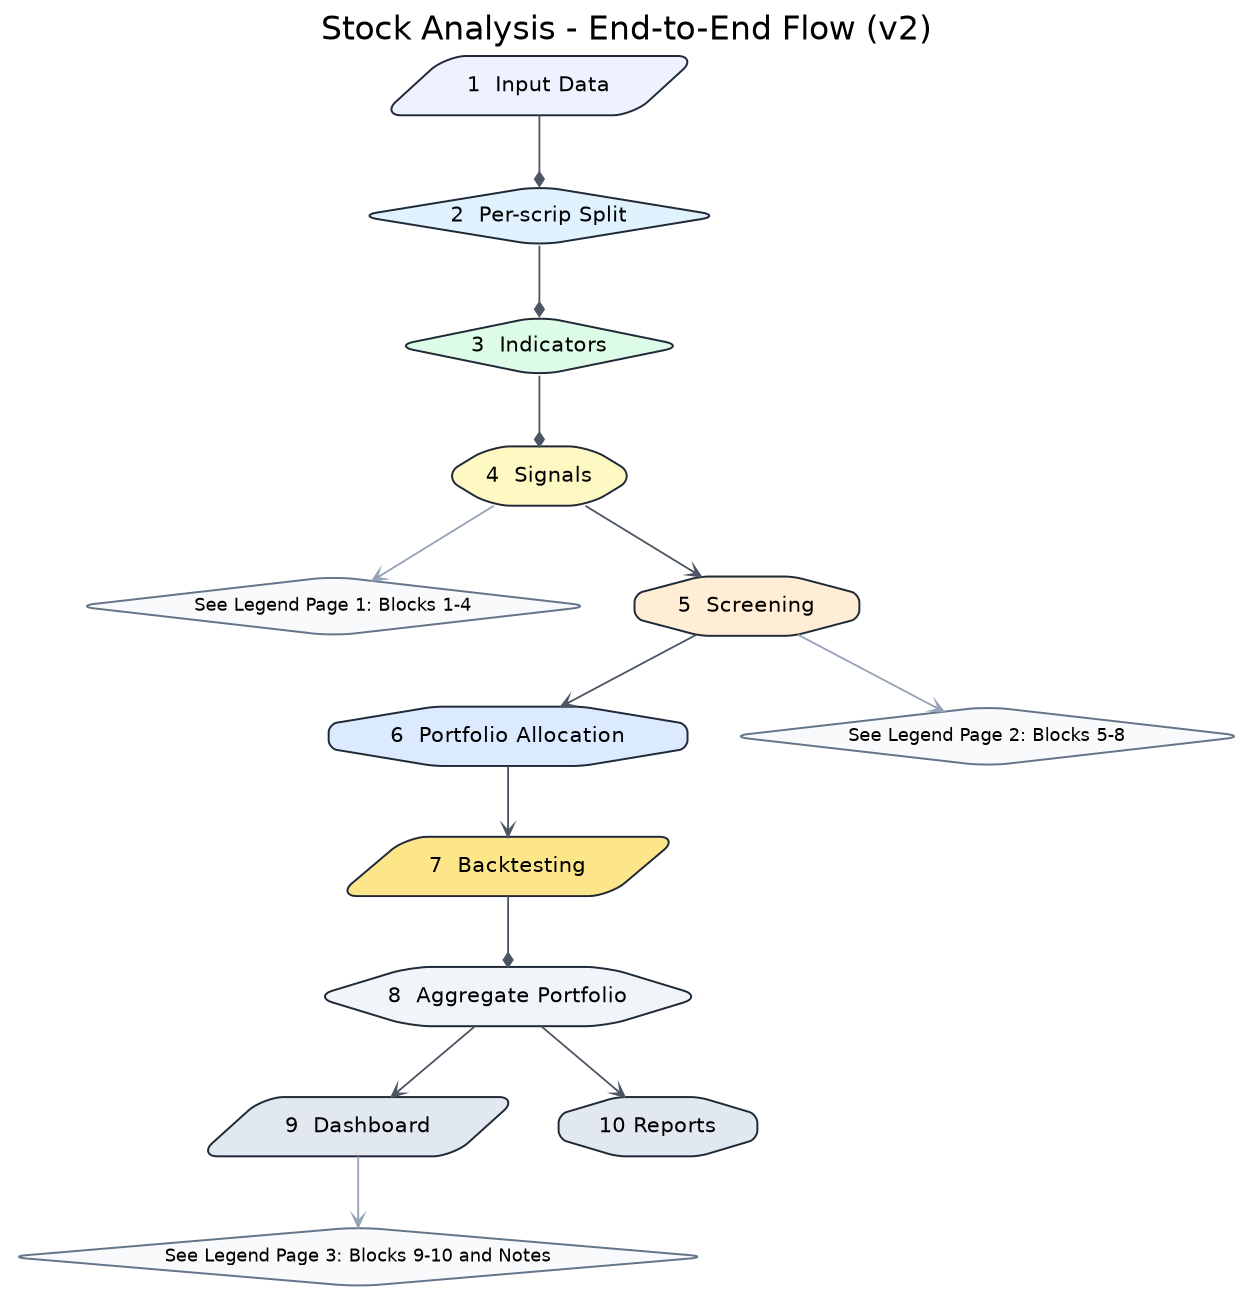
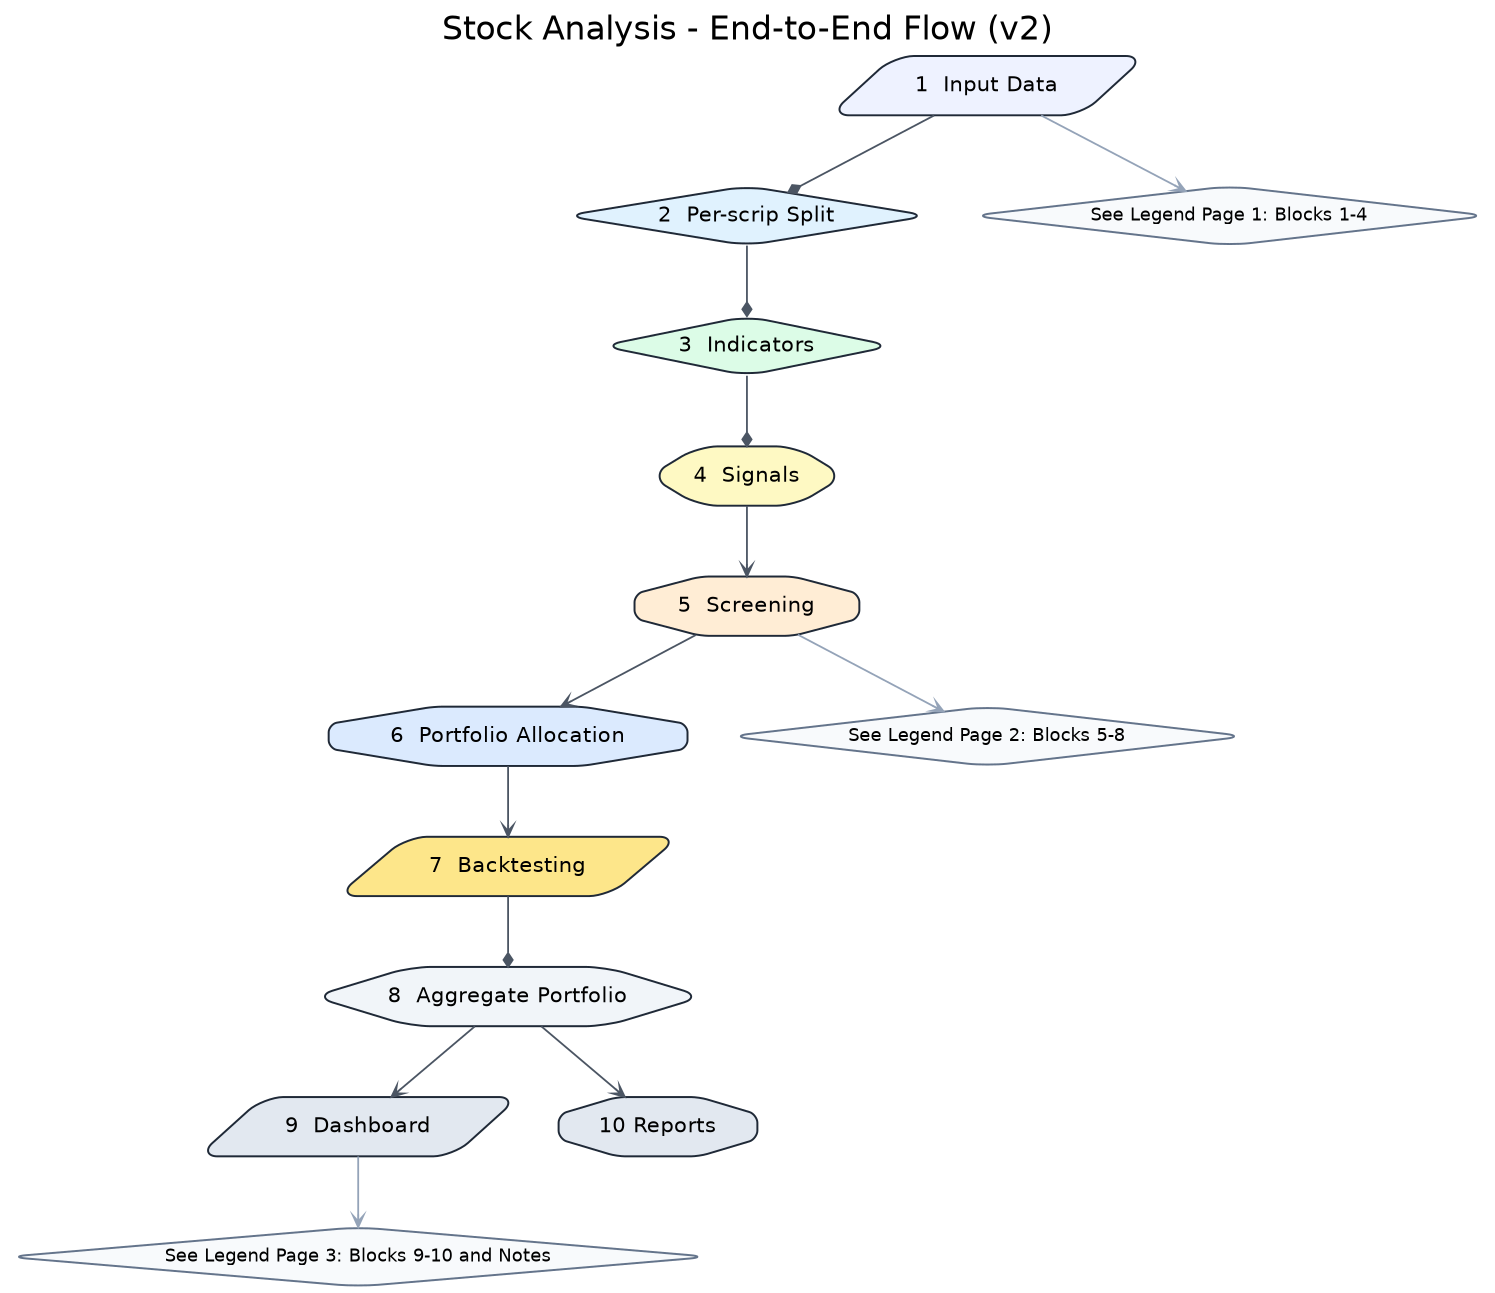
  digraph {
    bgcolor=white
    fontname=Helvetica
    fontsize=20
    label="Stock Analysis - End-to-End Flow (v2)"
    labelloc=t
    nodesep=0.35
    rankdir=TB
    ranksep=0.60
    splines=spline
    node [color="#1f2937" fillcolor="#f8fafc" fontname=Helvetica fontsize=13 penwidth=1.2 shape=diamond style="rounded,filled"]
    edge [arrowhead=vee arrowsize=0.7 color="#4b5563" penwidth=1.1 style=solid]
    n1 [fillcolor="#e2e8f0" label="9  Dashboard" shape=parallelogram]
    n2 [fillcolor="#e2e8f0" label="10 Reports" shape=octagon]
    n3 [color="#64748b" fontsize=11 label="See Legend Page 3: Blocks 9-10 and Notes"]
    n4 [fillcolor="#eef2ff" label="1  Input Data" shape=parallelogram]
    n5 [fillcolor="#e0f2fe" label="2  Per-scrip Split"]
    n6 [color="#64748b" fontsize=11 label="See Legend Page 1: Blocks 1-4"]
    n7 [fillcolor="#dcfce7" label="3  Indicators"]
    n8 [fillcolor="#fef9c3" label="4  Signals" shape=hexagon]
    n9 [fillcolor="#ffedd5" label="5  Screening" shape=octagon]
    n10 [fillcolor="#dbeafe" label="6  Portfolio Allocation" shape=octagon]
    n11 [color="#64748b" fontsize=11 label="See Legend Page 2: Blocks 5-8"]
    n12 [fillcolor="#fde68a" label="7  Backtesting" shape=parallelogram]
    n13 [fillcolor="#f1f5f9" label="8  Aggregate Portfolio" shape=hexagon]
    subgraph sub_1 {
      rank=same
      n1
      n2
    }
    n1 -> n3 [color="#94a3b8"]
    n4 -> n5 [arrowhead=diamond]
-   n8 -> n6 [color="#94a3b8"]
+   n4 -> n6 [color="#94a3b8"]
    n5 -> n7 [arrowhead=diamond]
    n7 -> n8 [arrowhead=diamond style=bold]
    n8 -> n9
    n9 -> n10 [style=bold]
    n9 -> n11 [color="#94a3b8" style=bold]
    n10 -> n12
    n12 -> n13 [arrowhead=diamond]
    n13 -> n1
    n13 -> n2
  }
